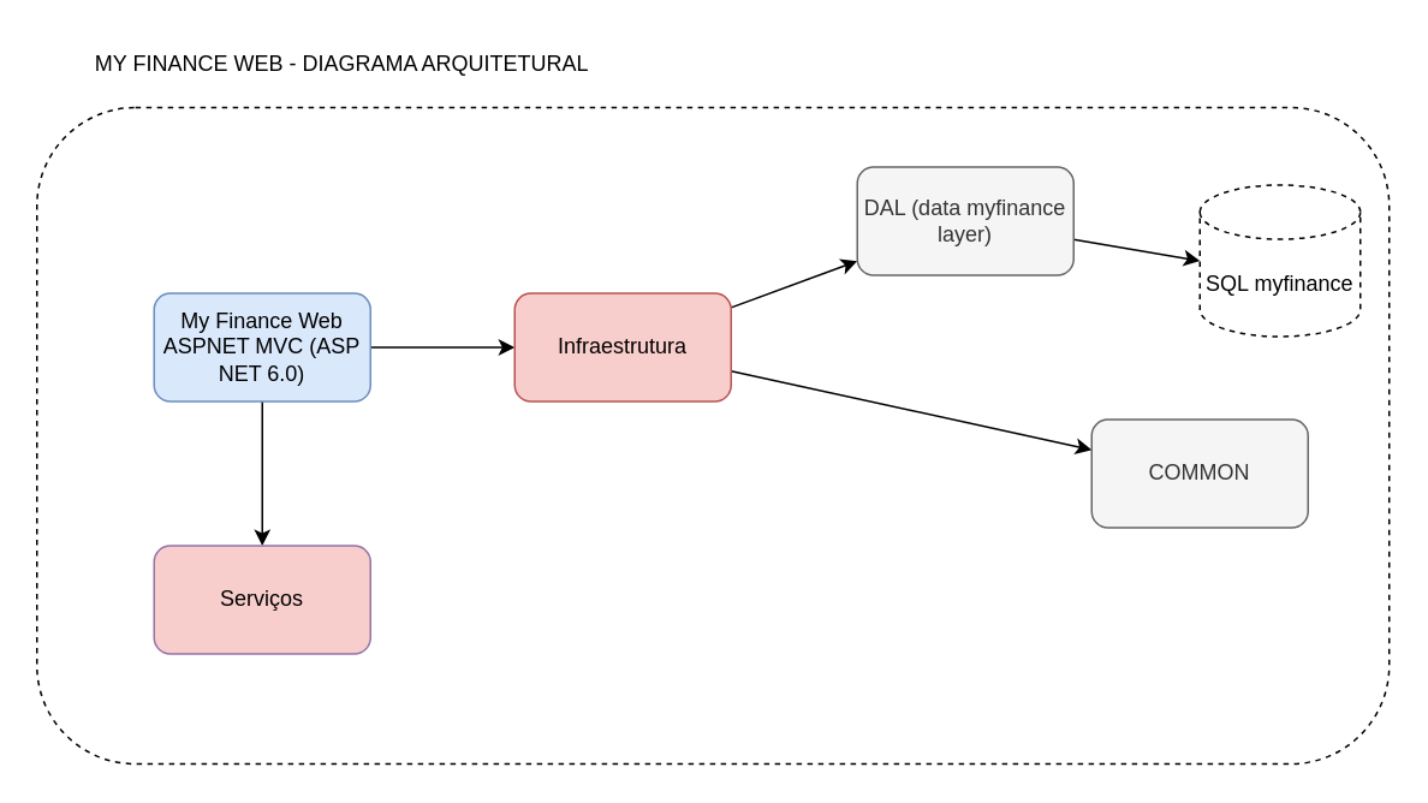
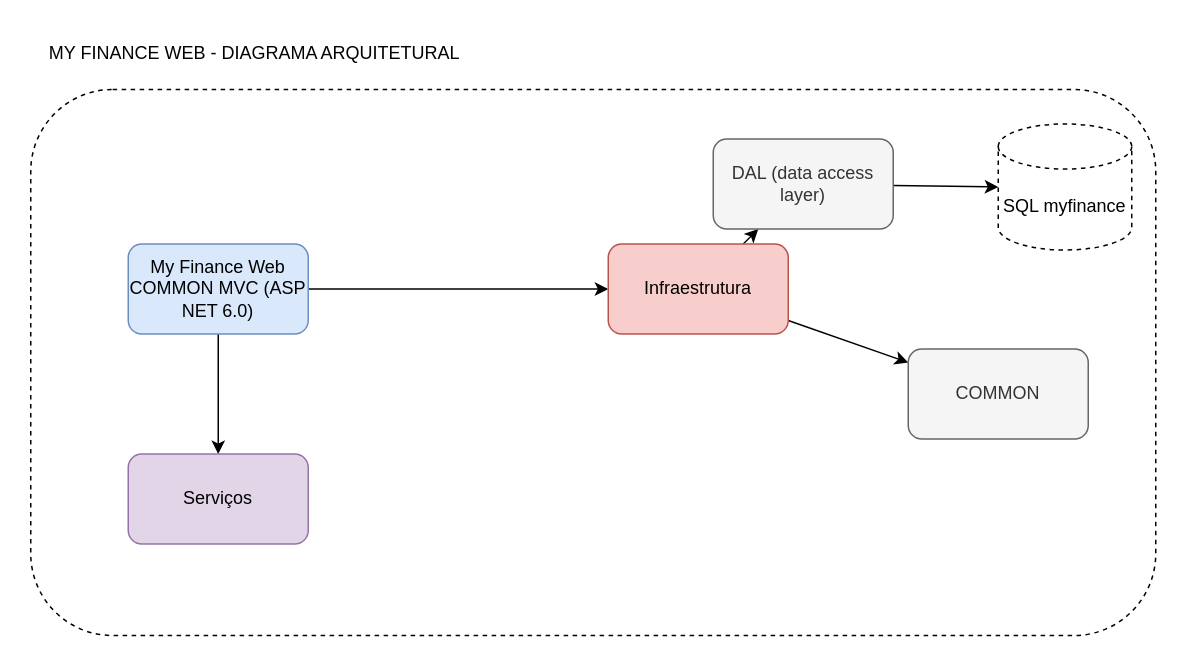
  <mxCell id="0" />
  <mxCell id="1" parent="0" />
  <mxCell id="2" value="" style="rounded=1;whiteSpace=wrap;html=1;strokeColor=default;dashed=1;" parent="1" vertex="1"><mxGeometry x="20" y="59" width="750" height="364" as="geometry" /></mxCell>
  <mxCell id="3" value="" style="edgeStyle=none;html=1;" parent="1" source="5" target="6" edge="1"><mxGeometry relative="1" as="geometry" /></mxCell>
  <mxCell id="4" value="" style="edgeStyle=none;html=1;" parent="1" source="5" target="9" edge="1"><mxGeometry relative="1" as="geometry" /></mxCell>
- <mxCell id="5" value="My Finance Web ASPNET MVC (ASP NET 6.0)" style="rounded=1;whiteSpace=wrap;html=1;fillColor=#dae8fc;strokeColor=#6c8ebf;" parent="1" vertex="1"><mxGeometry x="85" y="162" width="120" height="60" as="geometry" /></mxCell>
- <mxCell id="6" value="Serviços" style="whiteSpace=wrap;html=1;fillColor=#f8cecc;strokeColor=#9673a6;rounded=1;" parent="1" vertex="1"><mxGeometry x="85" y="302" width="120" height="60" as="geometry" /></mxCell>
+ <mxCell id="5" value="My Finance Web COMMON MVC (ASP NET 6.0)" style="rounded=1;whiteSpace=wrap;html=1;fillColor=#dae8fc;strokeColor=#6c8ebf;" parent="1" vertex="1"><mxGeometry x="85" y="162" width="120" height="60" as="geometry" /></mxCell>
+ <mxCell id="6" value="Serviços" style="whiteSpace=wrap;html=1;fillColor=#e1d5e7;strokeColor=#9673a6;rounded=1;" parent="1" vertex="1"><mxGeometry x="85" y="302" width="120" height="60" as="geometry" /></mxCell>
  <mxCell id="7" value="" style="edgeStyle=none;html=1;" parent="1" source="9" target="11" edge="1"><mxGeometry relative="1" as="geometry" /></mxCell>
  <mxCell id="8" value="" style="edgeStyle=none;html=1;" parent="1" source="9" target="12" edge="1"><mxGeometry relative="1" as="geometry" /></mxCell>
- <mxCell id="9" value="Infraestrutura" style="whiteSpace=wrap;html=1;fillColor=#f8cecc;strokeColor=#b85450;rounded=1;" parent="1" vertex="1"><mxGeometry x="285" y="162" width="120" height="60" as="geometry" /></mxCell>
+ <mxCell id="9" value="Infraestrutura" style="whiteSpace=wrap;html=1;fillColor=#f8cecc;strokeColor=#b85450;rounded=1;" parent="1" vertex="1"><mxGeometry x="405" y="162" width="120" height="60" as="geometry" /></mxCell>
  <mxCell id="10" style="edgeStyle=none;html=1;entryX=0;entryY=0.5;entryDx=0;entryDy=0;entryPerimeter=0;" parent="1" source="11" target="14" edge="1"><mxGeometry relative="1" as="geometry" /></mxCell>
- <mxCell id="11" value="DAL (data myfinance layer)" style="whiteSpace=wrap;html=1;fillColor=#f5f5f5;strokeColor=#666666;rounded=1;fontColor=#333333;" parent="1" vertex="1"><mxGeometry x="475" y="92" width="120" height="60" as="geometry" /></mxCell>
+ <mxCell id="11" value="DAL (data access layer)" style="whiteSpace=wrap;html=1;fillColor=#f5f5f5;strokeColor=#666666;rounded=1;fontColor=#333333;" parent="1" vertex="1"><mxGeometry x="475" y="92" width="120" height="60" as="geometry" /></mxCell>
  <mxCell id="12" value="COMMON" style="whiteSpace=wrap;html=1;fillColor=#f5f5f5;strokeColor=#666666;rounded=1;fontColor=#333333;" parent="1" vertex="1"><mxGeometry x="605" y="232" width="120" height="60" as="geometry" /></mxCell>
- <mxCell id="13" value="MY FINANCE WEB - DIAGRAMA ARQUITETURAL" style="text;html=1;strokeColor=none;fillColor=none;align=center;verticalAlign=middle;whiteSpace=wrap;rounded=0;dashed=1;" parent="1" vertex="1"><mxGeometry x="37" y="20" width="305" height="30" as="geometry" /></mxCell>
- <mxCell id="14" value="SQL myfinance" style="shape=cylinder3;whiteSpace=wrap;html=1;boundedLbl=1;backgroundOutline=1;size=15;rounded=1;dashed=1;strokeColor=default;" parent="1" vertex="1"><mxGeometry x="665" y="102" width="89" height="84" as="geometry" /></mxCell>
+ <mxCell id="13" value="MY FINANCE WEB - DIAGRAMA ARQUITETURAL" style="text;html=1;strokeColor=none;fillColor=none;align=center;verticalAlign=middle;whiteSpace=wrap;rounded=0;dashed=1;" parent="1" vertex="1"><mxGeometry x="17" y="20" width="305" height="30" as="geometry" /></mxCell>
+ <mxCell id="14" value="SQL myfinance" style="shape=cylinder3;whiteSpace=wrap;html=1;boundedLbl=1;backgroundOutline=1;size=15;rounded=1;dashed=1;strokeColor=default;" parent="1" vertex="1"><mxGeometry x="665" y="82" width="89" height="84" as="geometry" /></mxCell>
